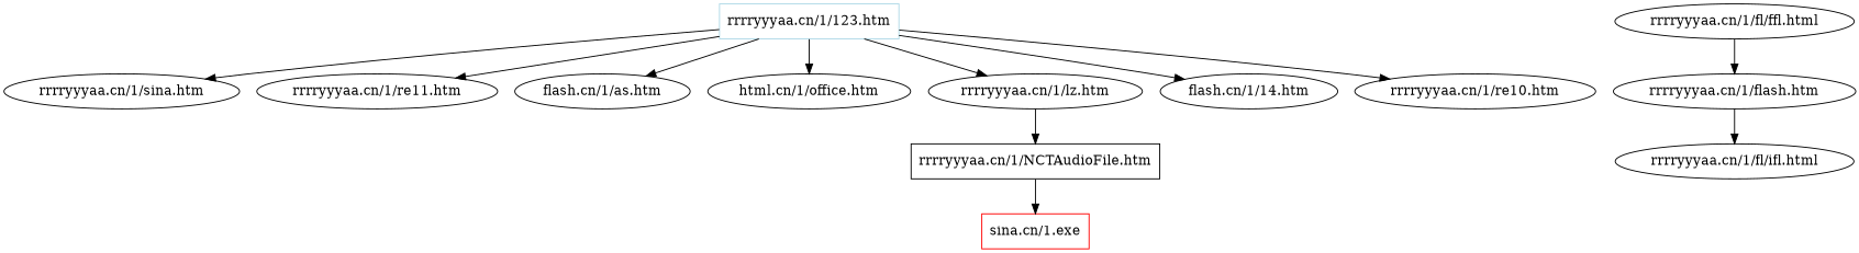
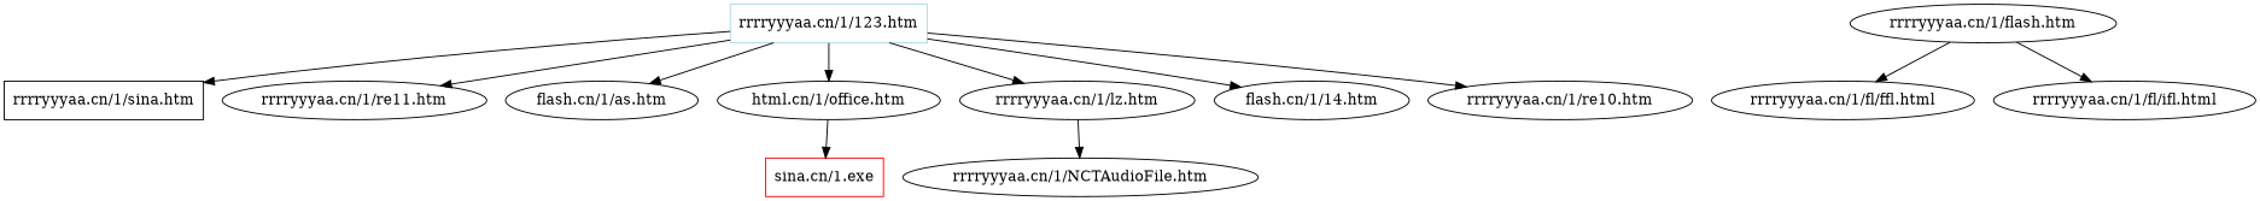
  digraph {
    "rrrryyyaa.cn/1/123.htm" [color=lightblue shape=box]
-   "rrrryyyaa.cn/1/sina.htm"
+   "rrrryyyaa.cn/1/sina.htm" [shape=box]
    "rrrryyyaa.cn/1/re11.htm"
    n4 [label="flash.cn/1/as.htm"]
    n5 [label="html.cn/1/office.htm"]
    "rrrryyyaa.cn/1/lz.htm"
    n7 [label="flash.cn/1/14.htm"]
    "rrrryyyaa.cn/1/re10.htm"
    "rrrryyyaa.cn/1/flash.htm"
    "rrrryyyaa.cn/1/fl/ffl.html"
    "rrrryyyaa.cn/1/fl/ifl.html"
-   "rrrryyyaa.cn/1/NCTAudioFile.htm" [shape=box]
+   "rrrryyyaa.cn/1/NCTAudioFile.htm"
    n13 [color=red label="sina.cn/1.exe" shape=box]
    "rrrryyyaa.cn/1/123.htm" -> "rrrryyyaa.cn/1/sina.htm"
    "rrrryyyaa.cn/1/123.htm" -> "rrrryyyaa.cn/1/re11.htm"
    "rrrryyyaa.cn/1/123.htm" -> n4
    "rrrryyyaa.cn/1/123.htm" -> n5
    "rrrryyyaa.cn/1/123.htm" -> "rrrryyyaa.cn/1/lz.htm"
    "rrrryyyaa.cn/1/123.htm" -> n7
    "rrrryyyaa.cn/1/123.htm" -> "rrrryyyaa.cn/1/re10.htm"
    "rrrryyyaa.cn/1/lz.htm" -> "rrrryyyaa.cn/1/NCTAudioFile.htm"
-   "rrrryyyaa.cn/1/fl/ffl.html" -> "rrrryyyaa.cn/1/flash.htm"
+   "rrrryyyaa.cn/1/flash.htm" -> "rrrryyyaa.cn/1/fl/ffl.html"
    "rrrryyyaa.cn/1/flash.htm" -> "rrrryyyaa.cn/1/fl/ifl.html"
-   "rrrryyyaa.cn/1/NCTAudioFile.htm" -> n13
+   n5 -> n13
  }
